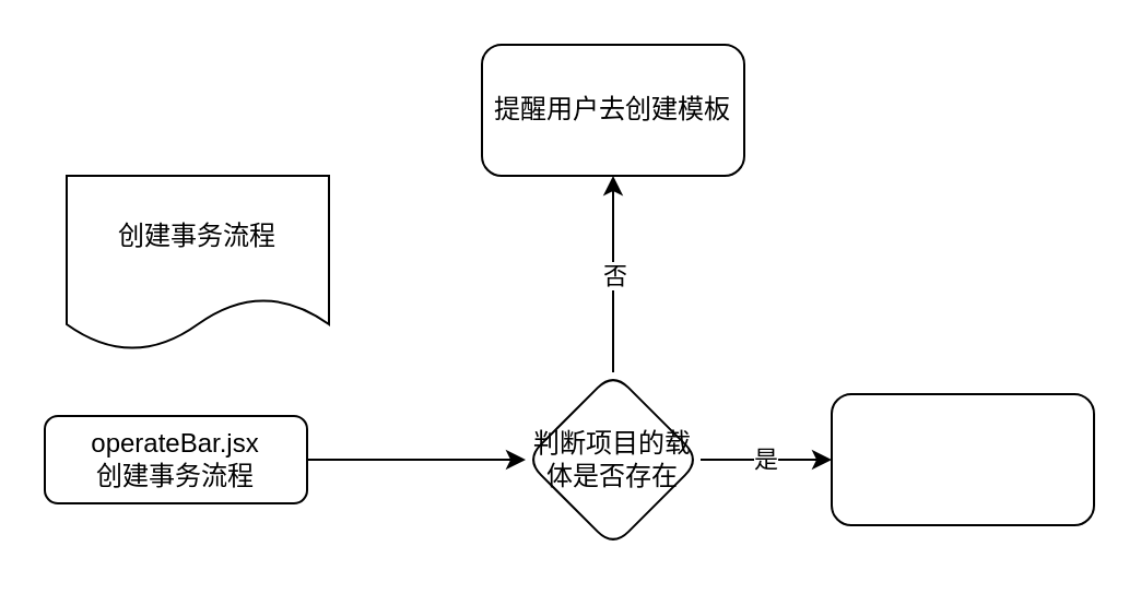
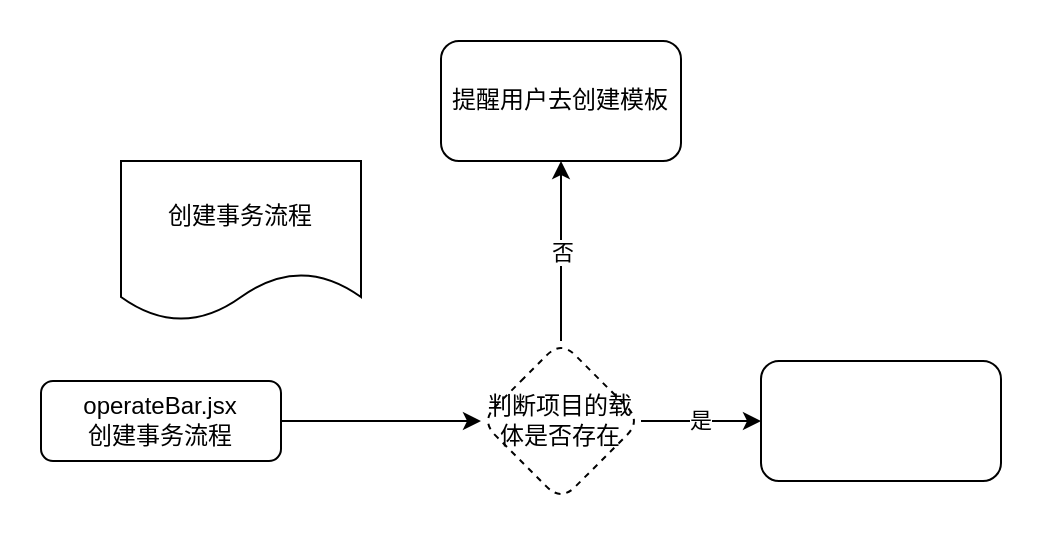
  <mxCell id="0" />
  <mxCell id="1" parent="0" />
  <mxCell id="2" value="" style="edgeStyle=orthogonalEdgeStyle;rounded=0;orthogonalLoop=1;jettySize=auto;html=1;" edge="1" parent="1" source="3" target="7"><mxGeometry relative="1" as="geometry" /></mxCell>
  <mxCell id="3" value="operateBar.jsx&lt;br&gt;创建事务流程" style="rounded=1;whiteSpace=wrap;html=1;" vertex="1" parent="1"><mxGeometry x="20" y="190" width="120" height="40" as="geometry" /></mxCell>
- <mxCell id="4" value="创建事务流程" style="shape=document;whiteSpace=wrap;html=1;boundedLbl=1;" vertex="1" parent="1"><mxGeometry x="30" width="120" height="80" as="geometry" y="80" /></mxCell>
+ <mxCell id="4" value="创建事务流程" style="shape=document;whiteSpace=wrap;html=1;boundedLbl=1;" vertex="1" parent="1"><mxGeometry x="60" y="80" width="120" height="80" as="geometry" /></mxCell>
  <mxCell id="5" value="否" style="edgeStyle=orthogonalEdgeStyle;rounded=0;orthogonalLoop=1;jettySize=auto;html=1;" edge="1" parent="1" source="7"><mxGeometry relative="1" as="geometry"><mxPoint x="280" as="targetPoint" y="80" /></mxGeometry></mxCell>
  <mxCell id="6" value="是" style="edgeStyle=orthogonalEdgeStyle;rounded=0;orthogonalLoop=1;jettySize=auto;html=1;" edge="1" parent="1" source="7" target="9"><mxGeometry relative="1" as="geometry" /></mxCell>
- <mxCell id="7" value="判断项目的载体是否存在" style="rhombus;whiteSpace=wrap;html=1;rounded=1;" vertex="1" parent="1"><mxGeometry x="240" y="170" width="80" height="80" as="geometry" /></mxCell>
+ <mxCell id="7" value="判断项目的载体是否存在" style="rhombus;whiteSpace=wrap;html=1;rounded=1;dashed=1;" vertex="1" parent="1"><mxGeometry x="240" y="170" width="80" height="80" as="geometry" /></mxCell>
  <mxCell id="8" value="提醒用户去创建模板" style="rounded=1;whiteSpace=wrap;html=1;" vertex="1" parent="1"><mxGeometry x="220" y="20" width="120" height="60" as="geometry" /></mxCell>
  <mxCell id="9" value="" style="whiteSpace=wrap;html=1;rounded=1;" vertex="1" parent="1"><mxGeometry x="380" y="180" width="120" height="60" as="geometry" /></mxCell>
